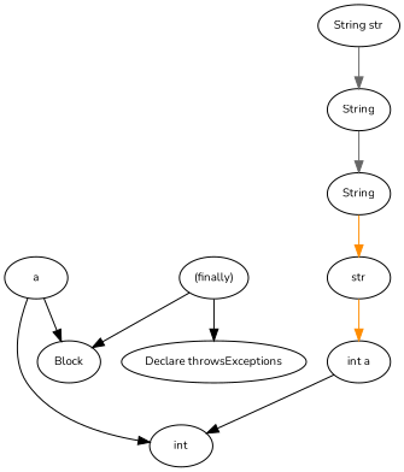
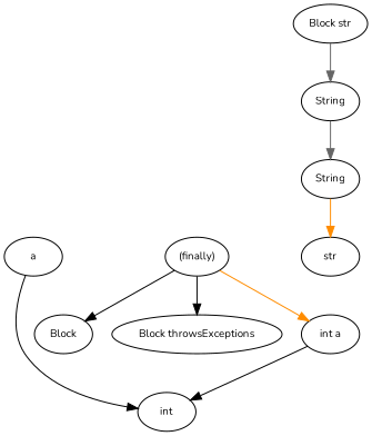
  digraph {
    fontname=Nunito
    node [fontname=Nunito fontsize=10]
    edge [color=black fontname=Nunito]
    n1 [label=a]
    n2 [label=Block]
    n3 [label=int]
    n4 [label="int a"]
    n5 [label=str]
    n6 [label=String]
    n7 [label=String]
-   n8 [label="String str"]
+   n8 [label="Block str"]
    n9 [label="(finally)"]
-   n10 [label="Declare throwsExceptions"]
-   n1 -> n2
+   n10 [label="Block throwsExceptions"]
    n1 -> n3
    n4 -> n3
-   n5 -> n4 [color=darkorange]
+   n9 -> n4 [color=darkorange]
    n6 -> n7 [color=gray40]
    n7 -> n5 [color=darkorange]
    n8 -> n6 [color=gray40]
    n9 -> n2
    n9 -> n10
  }
